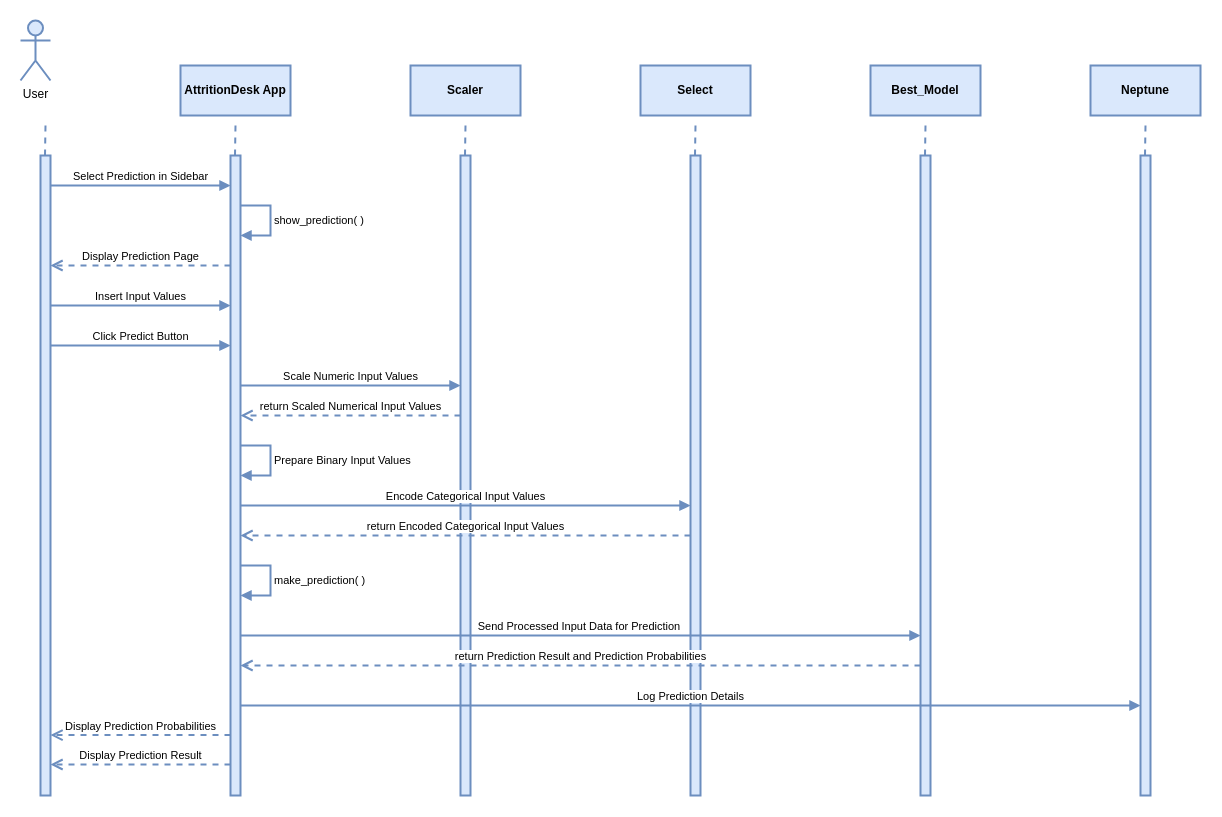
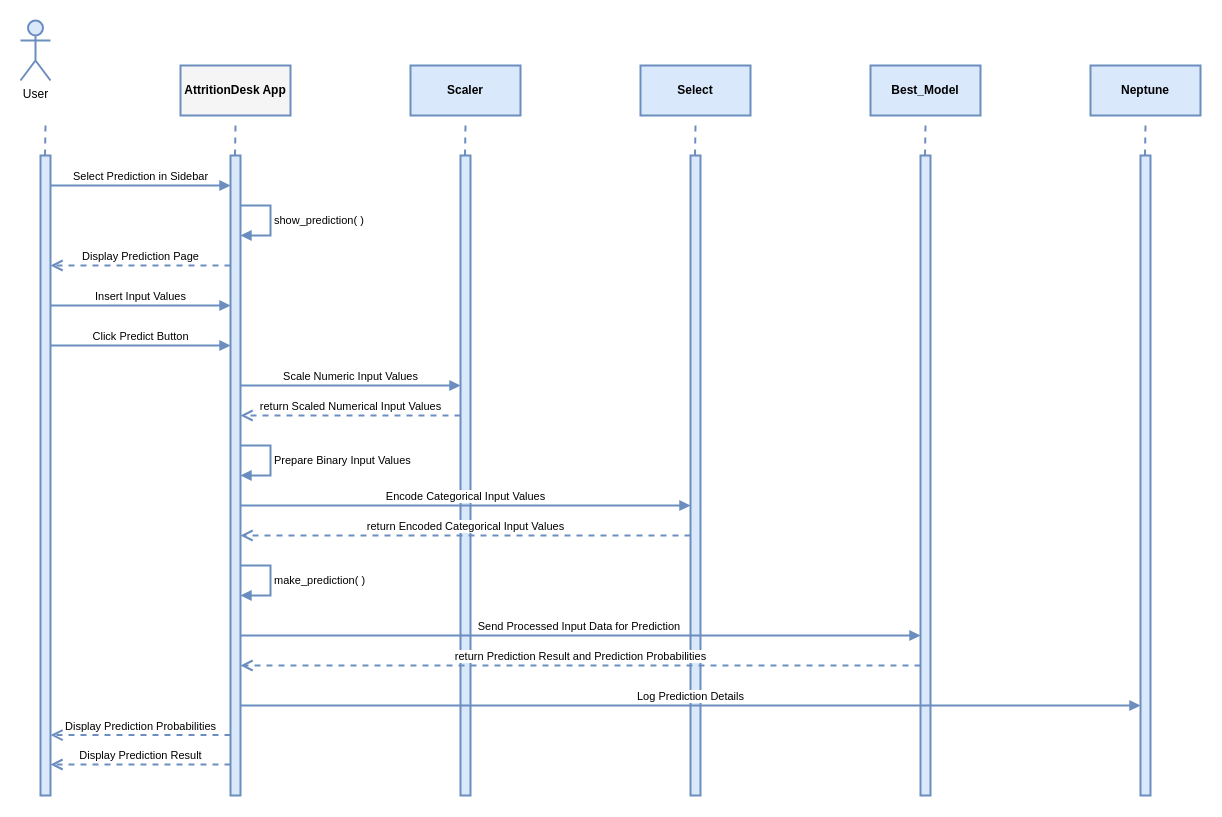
  <mxCell id="0" />
  <mxCell id="1" parent="0" />
  <mxCell id="2" value="User" style="shape=umlActor;verticalLabelPosition=bottom;verticalAlign=top;html=1;outlineConnect=0;fillColor=#dae8fc;strokeColor=#6c8ebf;strokeWidth=2;" vertex="1" parent="1"><mxGeometry x="20" y="20" width="30" height="60" as="geometry" /></mxCell>
- <mxCell id="3" value="AttritionDesk App" style="html=1;whiteSpace=wrap;fillColor=#dae8fc;strokeColor=#6c8ebf;strokeWidth=2;fontStyle=1" vertex="1" parent="1"><mxGeometry x="180" y="65" width="110" height="50" as="geometry" /></mxCell>
+ <mxCell id="3" value="AttritionDesk App" style="html=1;whiteSpace=wrap;fillColor=#f5f5f5;strokeColor=#6c8ebf;strokeWidth=2;fontStyle=1;" vertex="1" parent="1"><mxGeometry x="180" y="65" width="110" height="50" as="geometry" /></mxCell>
  <mxCell id="4" value="Scaler" style="html=1;whiteSpace=wrap;fillColor=#dae8fc;strokeColor=#6c8ebf;strokeWidth=2;fontStyle=1" vertex="1" parent="1"><mxGeometry x="410" y="65" width="110" height="50" as="geometry" /></mxCell>
  <mxCell id="5" value="Select" style="html=1;whiteSpace=wrap;fillColor=#dae8fc;strokeColor=#6c8ebf;strokeWidth=2;fontStyle=1" vertex="1" parent="1"><mxGeometry x="640" y="65" width="110" height="50" as="geometry" /></mxCell>
  <mxCell id="6" value="Best_Model" style="html=1;whiteSpace=wrap;fillColor=#dae8fc;strokeColor=#6c8ebf;strokeWidth=2;fontStyle=1" vertex="1" parent="1"><mxGeometry x="870" y="65" width="110" height="50" as="geometry" /></mxCell>
  <mxCell id="7" value="" style="html=1;points=[[0,0,0,0,5],[0,1,0,0,-5],[1,0,0,0,5],[1,1,0,0,-5]];perimeter=orthogonalPerimeter;outlineConnect=0;targetShapes=umlLifeline;portConstraint=eastwest;newEdgeStyle={&quot;curved&quot;:0,&quot;rounded&quot;:0};fillColor=#dae8fc;strokeColor=#6c8ebf;strokeWidth=2;" vertex="1" parent="1"><mxGeometry x="40" y="155" width="10" height="640" as="geometry" /></mxCell>
  <mxCell id="8" value="" style="html=1;points=[[0,0,0,0,5],[0,1,0,0,-5],[1,0,0,0,5],[1,1,0,0,-5]];perimeter=orthogonalPerimeter;outlineConnect=0;targetShapes=umlLifeline;portConstraint=eastwest;newEdgeStyle={&quot;curved&quot;:0,&quot;rounded&quot;:0};fillColor=#dae8fc;strokeColor=#6c8ebf;strokeWidth=2;" vertex="1" parent="1"><mxGeometry x="230" y="155" width="10" height="640" as="geometry" /></mxCell>
  <mxCell id="9" value="" style="html=1;points=[[0,0,0,0,5],[0,1,0,0,-5],[1,0,0,0,5],[1,1,0,0,-5]];perimeter=orthogonalPerimeter;outlineConnect=0;targetShapes=umlLifeline;portConstraint=eastwest;newEdgeStyle={&quot;curved&quot;:0,&quot;rounded&quot;:0};fillColor=#dae8fc;strokeColor=#6c8ebf;strokeWidth=2;" vertex="1" parent="1"><mxGeometry x="460" y="155" width="10" height="640" as="geometry" /></mxCell>
  <mxCell id="10" value="" style="html=1;points=[[0,0,0,0,5],[0,1,0,0,-5],[1,0,0,0,5],[1,1,0,0,-5]];perimeter=orthogonalPerimeter;outlineConnect=0;targetShapes=umlLifeline;portConstraint=eastwest;newEdgeStyle={&quot;curved&quot;:0,&quot;rounded&quot;:0};fillColor=#dae8fc;strokeColor=#6c8ebf;strokeWidth=2;" vertex="1" parent="1"><mxGeometry x="690" y="155" width="10" height="640" as="geometry" /></mxCell>
  <mxCell id="11" value="" style="html=1;points=[[0,0,0,0,5],[0,1,0,0,-5],[1,0,0,0,5],[1,1,0,0,-5]];perimeter=orthogonalPerimeter;outlineConnect=0;targetShapes=umlLifeline;portConstraint=eastwest;newEdgeStyle={&quot;curved&quot;:0,&quot;rounded&quot;:0};fillColor=#dae8fc;strokeColor=#6c8ebf;strokeWidth=2;" vertex="1" parent="1"><mxGeometry x="920" y="155" width="10" height="640" as="geometry" /></mxCell>
  <mxCell id="12" value="" style="endArrow=none;dashed=1;html=1;rounded=0;fillColor=#dae8fc;strokeColor=#6c8ebf;strokeWidth=2;" edge="1" parent="1"><mxGeometry width="50" height="50" relative="1" as="geometry"><mxPoint x="44.5" y="155" as="sourcePoint" /><mxPoint x="45" y="125" as="targetPoint" /></mxGeometry></mxCell>
  <mxCell id="13" value="" style="endArrow=none;dashed=1;html=1;rounded=0;fillColor=#dae8fc;strokeColor=#6c8ebf;strokeWidth=2;" edge="1" parent="1"><mxGeometry width="50" height="50" relative="1" as="geometry"><mxPoint x="234.5" y="155" as="sourcePoint" /><mxPoint x="235" y="125" as="targetPoint" /></mxGeometry></mxCell>
  <mxCell id="14" value="" style="endArrow=none;dashed=1;html=1;rounded=0;fillColor=#dae8fc;strokeColor=#6c8ebf;strokeWidth=2;" edge="1" parent="1"><mxGeometry width="50" height="50" relative="1" as="geometry"><mxPoint x="464.5" y="155" as="sourcePoint" /><mxPoint x="465" y="125" as="targetPoint" /></mxGeometry></mxCell>
  <mxCell id="15" value="" style="endArrow=none;dashed=1;html=1;rounded=0;fillColor=#dae8fc;strokeColor=#6c8ebf;strokeWidth=2;" edge="1" parent="1"><mxGeometry width="50" height="50" relative="1" as="geometry"><mxPoint x="694.5" y="155" as="sourcePoint" /><mxPoint x="695" y="125" as="targetPoint" /></mxGeometry></mxCell>
  <mxCell id="16" value="" style="endArrow=none;dashed=1;html=1;rounded=0;fillColor=#dae8fc;strokeColor=#6c8ebf;strokeWidth=2;" edge="1" parent="1"><mxGeometry width="50" height="50" relative="1" as="geometry"><mxPoint x="924.5" y="155" as="sourcePoint" /><mxPoint x="925" y="125" as="targetPoint" /></mxGeometry></mxCell>
  <mxCell id="17" value="Select Prediction in Sidebar" style="html=1;verticalAlign=bottom;endArrow=block;curved=0;rounded=0;fillColor=#dae8fc;strokeColor=#6c8ebf;strokeWidth=2;" edge="1" parent="1"><mxGeometry width="80" relative="1" as="geometry"><mxPoint x="50" y="185" as="sourcePoint" /><mxPoint x="230" y="185" as="targetPoint" /></mxGeometry></mxCell>
  <mxCell id="18" value="Display Prediction Page" style="html=1;verticalAlign=bottom;endArrow=open;dashed=1;endSize=8;curved=0;rounded=0;fillColor=#dae8fc;strokeColor=#6c8ebf;strokeWidth=2;" edge="1" parent="1" target="7"><mxGeometry relative="1" as="geometry"><mxPoint x="230" y="265" as="sourcePoint" /><mxPoint x="150" y="265" as="targetPoint" /></mxGeometry></mxCell>
  <mxCell id="19" value="Insert Input Values" style="html=1;verticalAlign=bottom;endArrow=block;curved=0;rounded=0;fillColor=#dae8fc;strokeColor=#6c8ebf;strokeWidth=2;" edge="1" parent="1"><mxGeometry width="80" relative="1" as="geometry"><mxPoint x="50" y="305" as="sourcePoint" /><mxPoint x="230" y="305" as="targetPoint" /></mxGeometry></mxCell>
  <mxCell id="20" value="Click Predict Button" style="html=1;verticalAlign=bottom;endArrow=block;curved=0;rounded=0;fillColor=#dae8fc;strokeColor=#6c8ebf;strokeWidth=2;" edge="1" parent="1"><mxGeometry width="80" relative="1" as="geometry"><mxPoint x="50" y="345" as="sourcePoint" /><mxPoint x="230" y="345" as="targetPoint" /></mxGeometry></mxCell>
  <mxCell id="21" value="Scale Numeric Input Values" style="html=1;verticalAlign=bottom;endArrow=block;curved=0;rounded=0;fillColor=#dae8fc;strokeColor=#6c8ebf;strokeWidth=2;" edge="1" parent="1" target="9"><mxGeometry width="80" relative="1" as="geometry"><mxPoint x="240" y="385" as="sourcePoint" /><mxPoint x="420" y="385" as="targetPoint" /></mxGeometry></mxCell>
  <mxCell id="22" value="return Scaled Numerical Input Values" style="html=1;verticalAlign=bottom;endArrow=open;dashed=1;endSize=8;curved=0;rounded=0;fillColor=#dae8fc;strokeColor=#6c8ebf;strokeWidth=2;" edge="1" parent="1"><mxGeometry relative="1" as="geometry"><mxPoint x="460" y="415" as="sourcePoint" /><mxPoint x="240" y="415" as="targetPoint" /></mxGeometry></mxCell>
  <mxCell id="23" value="Encode Categorical Input Values" style="html=1;verticalAlign=bottom;endArrow=block;curved=0;rounded=0;fillColor=#dae8fc;strokeColor=#6c8ebf;strokeWidth=2;" edge="1" parent="1"><mxGeometry width="80" relative="1" as="geometry"><mxPoint x="240" y="505" as="sourcePoint" /><mxPoint x="690" y="505" as="targetPoint" /></mxGeometry></mxCell>
  <mxCell id="24" value="return Encoded Categorical Input Values" style="html=1;verticalAlign=bottom;endArrow=open;dashed=1;endSize=8;curved=0;rounded=0;fillColor=#dae8fc;strokeColor=#6c8ebf;strokeWidth=2;" edge="1" parent="1"><mxGeometry relative="1" as="geometry"><mxPoint x="690" y="535" as="sourcePoint" /><mxPoint x="240" y="535" as="targetPoint" /></mxGeometry></mxCell>
  <mxCell id="25" value="Prepare Binary Input Values" style="html=1;align=left;spacingLeft=2;endArrow=block;rounded=0;edgeStyle=orthogonalEdgeStyle;curved=0;rounded=0;fillColor=#dae8fc;strokeColor=#6c8ebf;strokeWidth=2;" edge="1" parent="1"><mxGeometry relative="1" as="geometry"><mxPoint x="240" y="445" as="sourcePoint" /><Array as="points"><mxPoint x="270" y="445" /><mxPoint x="270" y="475" /></Array><mxPoint x="240" y="475" as="targetPoint" /></mxGeometry></mxCell>
  <mxCell id="26" value="make_prediction( )" style="html=1;align=left;spacingLeft=2;endArrow=block;rounded=0;edgeStyle=orthogonalEdgeStyle;curved=0;rounded=0;fillColor=#dae8fc;strokeColor=#6c8ebf;strokeWidth=2;" edge="1" parent="1"><mxGeometry relative="1" as="geometry"><mxPoint x="240" y="565" as="sourcePoint" /><Array as="points"><mxPoint x="270" y="565" /><mxPoint x="270" y="595" /></Array><mxPoint x="240" y="595" as="targetPoint" /></mxGeometry></mxCell>
  <mxCell id="27" value="Send Processed Input Data for Prediction&amp;nbsp;" style="html=1;verticalAlign=bottom;endArrow=block;curved=0;rounded=0;fillColor=#dae8fc;strokeColor=#6c8ebf;strokeWidth=2;" edge="1" parent="1" target="11"><mxGeometry width="80" relative="1" as="geometry"><mxPoint x="240" y="635" as="sourcePoint" /><mxPoint x="690" y="635" as="targetPoint" /><mxPoint as="offset" /></mxGeometry></mxCell>
  <mxCell id="28" value="return Prediction Result and Prediction Probabilities" style="html=1;verticalAlign=bottom;endArrow=open;dashed=1;endSize=8;curved=0;rounded=0;fillColor=#dae8fc;strokeColor=#6c8ebf;strokeWidth=2;" edge="1" parent="1" source="11"><mxGeometry relative="1" as="geometry"><mxPoint x="690" y="665" as="sourcePoint" /><mxPoint x="240" y="665" as="targetPoint" /></mxGeometry></mxCell>
  <mxCell id="29" value="Display Prediction Probabilities" style="html=1;verticalAlign=bottom;endArrow=open;dashed=1;endSize=8;curved=0;rounded=0;fillColor=#dae8fc;strokeColor=#6c8ebf;strokeWidth=2;" edge="1" parent="1"><mxGeometry relative="1" as="geometry"><mxPoint x="230" y="734.57" as="sourcePoint" /><mxPoint x="50" y="734.57" as="targetPoint" /></mxGeometry></mxCell>
  <mxCell id="30" value="Display Prediction Result" style="html=1;verticalAlign=bottom;endArrow=open;dashed=1;endSize=8;curved=0;rounded=0;fillColor=#dae8fc;strokeColor=#6c8ebf;strokeWidth=2;" edge="1" parent="1"><mxGeometry relative="1" as="geometry"><mxPoint x="230" y="764" as="sourcePoint" /><mxPoint x="50" y="764" as="targetPoint" /></mxGeometry></mxCell>
  <mxCell id="31" value="Neptune" style="html=1;whiteSpace=wrap;fillColor=#dae8fc;strokeColor=#6c8ebf;strokeWidth=2;fontStyle=1" vertex="1" parent="1"><mxGeometry x="1090" y="65" width="110" height="50" as="geometry" /></mxCell>
  <mxCell id="32" value="" style="html=1;points=[[0,0,0,0,5],[0,1,0,0,-5],[1,0,0,0,5],[1,1,0,0,-5]];perimeter=orthogonalPerimeter;outlineConnect=0;targetShapes=umlLifeline;portConstraint=eastwest;newEdgeStyle={&quot;curved&quot;:0,&quot;rounded&quot;:0};fillColor=#dae8fc;strokeColor=#6c8ebf;strokeWidth=2;" vertex="1" parent="1"><mxGeometry x="1140" y="155" width="10" height="640" as="geometry" /></mxCell>
  <mxCell id="33" value="" style="endArrow=none;dashed=1;html=1;rounded=0;fillColor=#dae8fc;strokeColor=#6c8ebf;strokeWidth=2;" edge="1" parent="1"><mxGeometry width="50" height="50" relative="1" as="geometry"><mxPoint x="1144.5" y="155" as="sourcePoint" /><mxPoint x="1145" y="125" as="targetPoint" /></mxGeometry></mxCell>
  <mxCell id="34" value="Log Prediction Details" style="html=1;verticalAlign=bottom;endArrow=block;curved=0;rounded=0;fillColor=#dae8fc;strokeColor=#6c8ebf;strokeWidth=2;" edge="1" parent="1" target="32"><mxGeometry width="80" relative="1" as="geometry"><mxPoint x="240" y="705" as="sourcePoint" /><mxPoint x="920" y="705" as="targetPoint" /><mxPoint as="offset" /></mxGeometry></mxCell>
  <mxCell id="35" value="show_prediction( )" style="html=1;align=left;spacingLeft=2;endArrow=block;rounded=0;edgeStyle=orthogonalEdgeStyle;curved=0;rounded=0;fillColor=#dae8fc;strokeColor=#6c8ebf;strokeWidth=2;" edge="1" parent="1"><mxGeometry relative="1" as="geometry"><mxPoint x="240" y="205" as="sourcePoint" /><Array as="points"><mxPoint x="270" y="205" /><mxPoint x="270" y="235" /></Array><mxPoint x="240" y="235" as="targetPoint" /></mxGeometry></mxCell>
